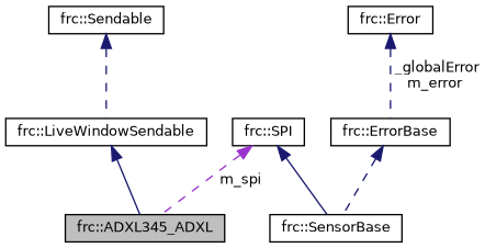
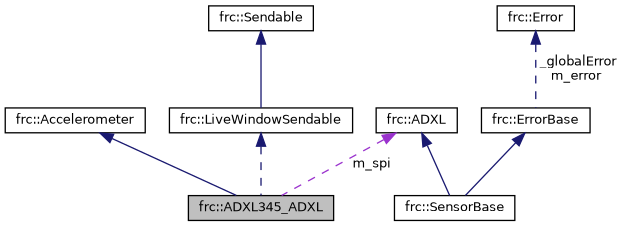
  digraph {
    node [color=black fillcolor=white fontname=Helvetica fontsize=10 shape=record style=filled]
    edge [color=midnightblue dir=back fontname=Helvetica fontsize=10 labelfontname=Helvetica labelfontsize=10 style=solid]
    n1 [fillcolor=grey75 fontcolor=black height=0.2 label="frc::ADXL345_ADXL" width=0.4]
+   n2 [height=0.2 label="frc::Accelerometer" width=0.4]
    n3 [height=0.2 label="frc::LiveWindowSendable" width=0.4]
    n4 [height=0.2 label="frc::Sendable" width=0.4]
-   n5 [height=0.2 label="frc::SPI" width=0.4]
+   n5 [height=0.2 label="frc::ADXL" width=0.4]
    n6 [height=0.2 label="frc::SensorBase" width=0.4]
    n7 [height=0.2 label="frc::ErrorBase" width=0.4]
    n8 [height=0.2 label="frc::Error" width=0.4]
-   n3 -> n1
-   n4 -> n3 [style=dashed]
+   n2 -> n1
+   n3 -> n1 [style=dashed]
+   n4 -> n3
    n5 -> n1 [color=darkorchid3 label=" m_spi" style=dashed]
    n5 -> n6
-   n7 -> n6 [style=dashed]
+   n7 -> n6
    n8 -> n7 [label=" _globalError\nm_error" style=dashed]
  }
